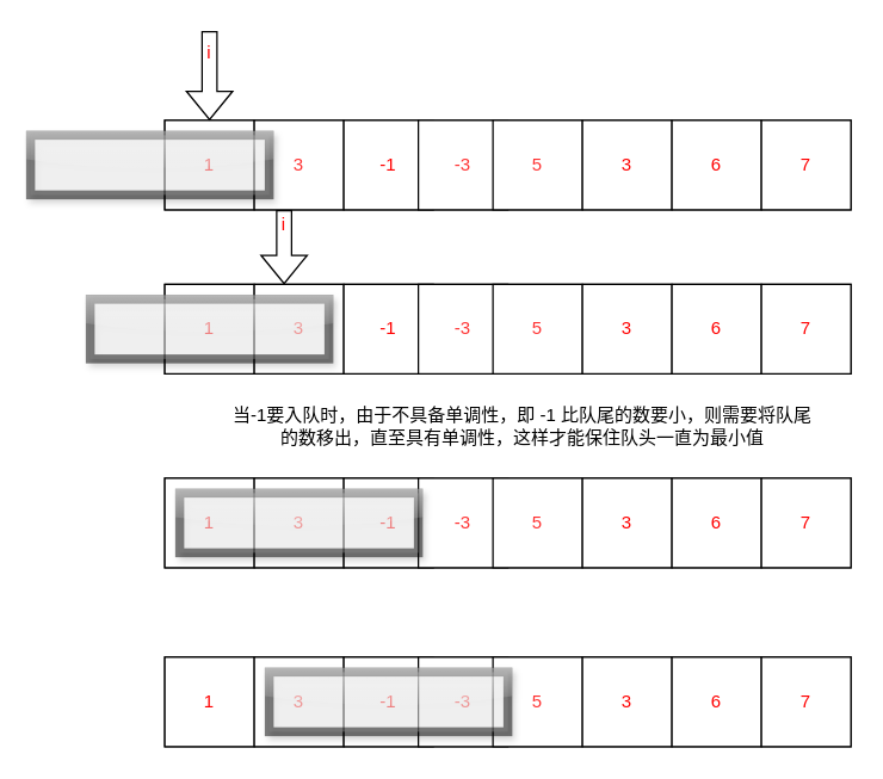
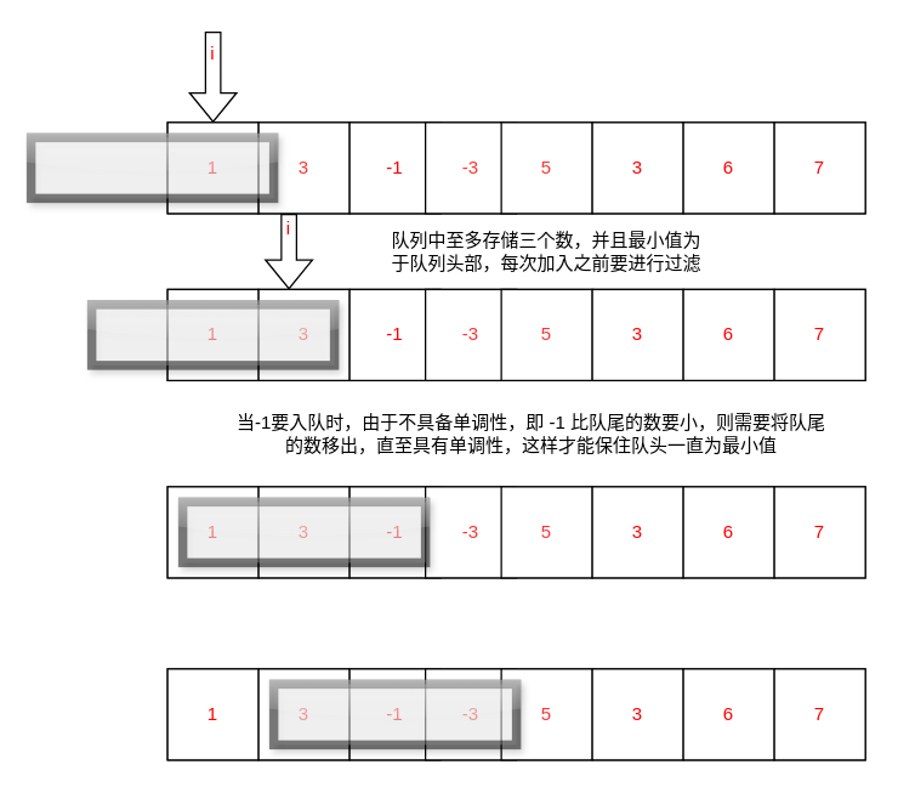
  <mxCell id="0" />
  <mxCell id="1" parent="0" />
  <mxCell id="2" value="" style="rounded=0;whiteSpace=wrap;html=1;" vertex="1" parent="1"><mxGeometry x="110" y="80" width="460" height="60" as="geometry" /></mxCell>
  <mxCell id="3" value="&lt;font color=&quot;#ff0000&quot;&gt;1&lt;/font&gt;" style="rounded=0;whiteSpace=wrap;html=1;" vertex="1" parent="1"><mxGeometry x="110" y="80" width="60" height="60" as="geometry" /></mxCell>
  <mxCell id="4" value="&lt;font color=&quot;#ff3333&quot;&gt;3&lt;/font&gt;" style="rounded=0;whiteSpace=wrap;html=1;strokeColor=#000000;" vertex="1" parent="1"><mxGeometry x="170" y="80" width="60" height="60" as="geometry" /></mxCell>
  <mxCell id="5" value="&lt;font color=&quot;#ff0000&quot;&gt;-1&lt;/font&gt;" style="rounded=0;whiteSpace=wrap;html=1;" vertex="1" parent="1"><mxGeometry x="230" y="80" width="60" height="60" as="geometry" /></mxCell>
  <mxCell id="6" value="&lt;font color=&quot;#ff3333&quot;&gt;-3&lt;/font&gt;" style="rounded=0;whiteSpace=wrap;html=1;" vertex="1" parent="1"><mxGeometry x="280" y="80" width="60" height="60" as="geometry" /></mxCell>
  <mxCell id="7" value="&lt;font color=&quot;#ff3333&quot;&gt;5&lt;/font&gt;" style="rounded=0;whiteSpace=wrap;html=1;" vertex="1" parent="1"><mxGeometry x="330" y="80" width="60" height="60" as="geometry" /></mxCell>
  <mxCell id="8" value="&lt;font color=&quot;#ff0000&quot;&gt;3&lt;/font&gt;" style="rounded=0;whiteSpace=wrap;html=1;" vertex="1" parent="1"><mxGeometry x="390" y="80" width="60" height="60" as="geometry" /></mxCell>
  <mxCell id="9" value="&lt;font color=&quot;#ff0000&quot;&gt;6&lt;/font&gt;" style="rounded=0;whiteSpace=wrap;html=1;" vertex="1" parent="1"><mxGeometry x="450" y="80" width="60" height="60" as="geometry" /></mxCell>
  <mxCell id="10" value="&lt;font color=&quot;#ff0000&quot;&gt;7&lt;/font&gt;" style="rounded=0;whiteSpace=wrap;html=1;" vertex="1" parent="1"><mxGeometry x="510" y="80" width="60" height="60" as="geometry" /></mxCell>
  <mxCell id="11" value="" style="rounded=0;whiteSpace=wrap;html=1;shadow=1;glass=1;sketch=0;strokeWidth=6;opacity=50;" vertex="1" parent="1"><mxGeometry x="20" y="90" width="160" height="40" as="geometry" /></mxCell>
  <mxCell id="12" value="" style="rounded=0;whiteSpace=wrap;html=1;" vertex="1" parent="1"><mxGeometry x="110" y="190" width="460" height="60" as="geometry" /></mxCell>
  <mxCell id="13" value="&lt;font color=&quot;#ff0000&quot;&gt;1&lt;/font&gt;" style="rounded=0;whiteSpace=wrap;html=1;" vertex="1" parent="1"><mxGeometry x="110" y="190" width="60" height="60" as="geometry" /></mxCell>
  <mxCell id="14" value="&lt;font color=&quot;#ff3333&quot;&gt;3&lt;/font&gt;" style="rounded=0;whiteSpace=wrap;html=1;strokeColor=#000000;" vertex="1" parent="1"><mxGeometry x="170" y="190" width="60" height="60" as="geometry" /></mxCell>
  <mxCell id="15" value="&lt;font color=&quot;#ff0000&quot;&gt;-1&lt;/font&gt;" style="rounded=0;whiteSpace=wrap;html=1;" vertex="1" parent="1"><mxGeometry x="230" y="190" width="60" height="60" as="geometry" /></mxCell>
  <mxCell id="16" value="&lt;font color=&quot;#ff3333&quot;&gt;-3&lt;/font&gt;" style="rounded=0;whiteSpace=wrap;html=1;" vertex="1" parent="1"><mxGeometry x="280" y="190" width="60" height="60" as="geometry" /></mxCell>
  <mxCell id="17" value="&lt;font color=&quot;#ff3333&quot;&gt;5&lt;/font&gt;" style="rounded=0;whiteSpace=wrap;html=1;" vertex="1" parent="1"><mxGeometry x="330" y="190" width="60" height="60" as="geometry" /></mxCell>
  <mxCell id="18" value="&lt;font color=&quot;#ff0000&quot;&gt;3&lt;/font&gt;" style="rounded=0;whiteSpace=wrap;html=1;" vertex="1" parent="1"><mxGeometry x="390" y="190" width="60" height="60" as="geometry" /></mxCell>
  <mxCell id="19" value="&lt;font color=&quot;#ff0000&quot;&gt;6&lt;/font&gt;" style="rounded=0;whiteSpace=wrap;html=1;" vertex="1" parent="1"><mxGeometry x="450" y="190" width="60" height="60" as="geometry" /></mxCell>
  <mxCell id="20" value="&lt;font color=&quot;#ff0000&quot;&gt;7&lt;/font&gt;" style="rounded=0;whiteSpace=wrap;html=1;" vertex="1" parent="1"><mxGeometry x="510" y="190" width="60" height="60" as="geometry" /></mxCell>
  <mxCell id="21" value="" style="rounded=0;whiteSpace=wrap;html=1;" vertex="1" parent="1"><mxGeometry x="110" y="320" width="460" height="60" as="geometry" /></mxCell>
  <mxCell id="22" value="&lt;font color=&quot;#ff0000&quot;&gt;1&lt;/font&gt;" style="rounded=0;whiteSpace=wrap;html=1;" vertex="1" parent="1"><mxGeometry x="110" y="320" width="60" height="60" as="geometry" /></mxCell>
  <mxCell id="23" value="&lt;font color=&quot;#ff3333&quot;&gt;3&lt;/font&gt;" style="rounded=0;whiteSpace=wrap;html=1;strokeColor=#000000;" vertex="1" parent="1"><mxGeometry x="170" y="320" width="60" height="60" as="geometry" /></mxCell>
  <mxCell id="24" value="&lt;font color=&quot;#ff0000&quot;&gt;-1&lt;/font&gt;" style="rounded=0;whiteSpace=wrap;html=1;" vertex="1" parent="1"><mxGeometry x="230" y="320" width="60" height="60" as="geometry" /></mxCell>
  <mxCell id="25" value="&lt;font color=&quot;#ff3333&quot;&gt;-3&lt;/font&gt;" style="rounded=0;whiteSpace=wrap;html=1;" vertex="1" parent="1"><mxGeometry x="280" y="320" width="60" height="60" as="geometry" /></mxCell>
  <mxCell id="26" value="&lt;font color=&quot;#ff3333&quot;&gt;5&lt;/font&gt;" style="rounded=0;whiteSpace=wrap;html=1;" vertex="1" parent="1"><mxGeometry x="330" y="320" width="60" height="60" as="geometry" /></mxCell>
  <mxCell id="27" value="&lt;font color=&quot;#ff0000&quot;&gt;3&lt;/font&gt;" style="rounded=0;whiteSpace=wrap;html=1;" vertex="1" parent="1"><mxGeometry x="390" y="320" width="60" height="60" as="geometry" /></mxCell>
  <mxCell id="28" value="&lt;font color=&quot;#ff0000&quot;&gt;6&lt;/font&gt;" style="rounded=0;whiteSpace=wrap;html=1;" vertex="1" parent="1"><mxGeometry x="450" y="320" width="60" height="60" as="geometry" /></mxCell>
  <mxCell id="29" value="&lt;font color=&quot;#ff0000&quot;&gt;7&lt;/font&gt;" style="rounded=0;whiteSpace=wrap;html=1;" vertex="1" parent="1"><mxGeometry x="510" y="320" width="60" height="60" as="geometry" /></mxCell>
  <mxCell id="30" value="" style="rounded=0;whiteSpace=wrap;html=1;" vertex="1" parent="1"><mxGeometry x="110" y="440" width="460" height="60" as="geometry" /></mxCell>
  <mxCell id="31" value="&lt;font color=&quot;#ff0000&quot;&gt;1&lt;/font&gt;" style="rounded=0;whiteSpace=wrap;html=1;" vertex="1" parent="1"><mxGeometry x="110" y="440" width="60" height="60" as="geometry" /></mxCell>
  <mxCell id="32" value="&lt;font color=&quot;#ff3333&quot;&gt;3&lt;/font&gt;" style="rounded=0;whiteSpace=wrap;html=1;strokeColor=#000000;" vertex="1" parent="1"><mxGeometry x="170" y="440" width="60" height="60" as="geometry" /></mxCell>
  <mxCell id="33" value="&lt;font color=&quot;#ff0000&quot;&gt;-1&lt;/font&gt;" style="rounded=0;whiteSpace=wrap;html=1;" vertex="1" parent="1"><mxGeometry x="230" y="440" width="60" height="60" as="geometry" /></mxCell>
  <mxCell id="34" value="&lt;font color=&quot;#ff3333&quot;&gt;-3&lt;/font&gt;" style="rounded=0;whiteSpace=wrap;html=1;" vertex="1" parent="1"><mxGeometry x="280" y="440" width="60" height="60" as="geometry" /></mxCell>
  <mxCell id="35" value="&lt;font color=&quot;#ff3333&quot;&gt;5&lt;/font&gt;" style="rounded=0;whiteSpace=wrap;html=1;" vertex="1" parent="1"><mxGeometry x="330" y="440" width="60" height="60" as="geometry" /></mxCell>
  <mxCell id="36" value="&lt;font color=&quot;#ff0000&quot;&gt;3&lt;/font&gt;" style="rounded=0;whiteSpace=wrap;html=1;" vertex="1" parent="1"><mxGeometry x="390" y="440" width="60" height="60" as="geometry" /></mxCell>
  <mxCell id="37" value="&lt;font color=&quot;#ff0000&quot;&gt;6&lt;/font&gt;" style="rounded=0;whiteSpace=wrap;html=1;" vertex="1" parent="1"><mxGeometry x="450" y="440" width="60" height="60" as="geometry" /></mxCell>
  <mxCell id="38" value="&lt;font color=&quot;#ff0000&quot;&gt;7&lt;/font&gt;" style="rounded=0;whiteSpace=wrap;html=1;" vertex="1" parent="1"><mxGeometry x="510" y="440" width="60" height="60" as="geometry" /></mxCell>
  <mxCell id="39" value="" style="rounded=0;whiteSpace=wrap;html=1;shadow=1;glass=1;sketch=0;strokeWidth=6;opacity=50;" vertex="1" parent="1"><mxGeometry x="60" y="200" width="160" height="40" as="geometry" /></mxCell>
  <mxCell id="40" value="" style="rounded=0;whiteSpace=wrap;html=1;shadow=1;glass=1;sketch=0;strokeWidth=6;opacity=50;" vertex="1" parent="1"><mxGeometry x="120" y="330" width="160" height="40" as="geometry" /></mxCell>
  <mxCell id="41" value="" style="rounded=0;whiteSpace=wrap;html=1;shadow=1;glass=1;sketch=0;strokeWidth=6;opacity=50;" vertex="1" parent="1"><mxGeometry x="180" y="450" width="160" height="40" as="geometry" /></mxCell>
  <mxCell id="42" value="" style="shape=flexArrow;endArrow=classic;html=1;rounded=0;fontColor=#FF0000;entryX=0.5;entryY=0;entryDx=0;entryDy=0;" edge="1" parent="1" target="3"><mxGeometry width="50" height="50" relative="1" as="geometry"><mxPoint x="140" y="20" as="sourcePoint" /><mxPoint x="150" y="-30" as="targetPoint" /></mxGeometry></mxCell>
  <mxCell id="43" value="i" style="text;html=1;strokeColor=none;fillColor=none;align=center;verticalAlign=middle;whiteSpace=wrap;rounded=0;shadow=1;glass=1;sketch=0;fontColor=#FF0000;opacity=50;" vertex="1" parent="1"><mxGeometry x="110" y="20" width="60" height="30" as="geometry" /></mxCell>
  <mxCell id="44" value="" style="shape=flexArrow;endArrow=classic;html=1;rounded=0;fontColor=#FF0000;entryX=0.5;entryY=0;entryDx=0;entryDy=0;exitX=0.5;exitY=0;exitDx=0;exitDy=0;" edge="1" parent="1" source="45"><mxGeometry width="50" height="50" relative="1" as="geometry"><mxPoint x="190" y="130" as="sourcePoint" /><mxPoint x="190" y="190" as="targetPoint" /></mxGeometry></mxCell>
  <mxCell id="45" value="i" style="text;html=1;strokeColor=none;fillColor=none;align=center;verticalAlign=middle;whiteSpace=wrap;rounded=0;shadow=1;glass=1;sketch=0;fontColor=#FF0000;opacity=50;" vertex="1" parent="1"><mxGeometry x="160" y="140" width="60" height="20" as="geometry" /></mxCell>
+ <mxCell id="46" value="队列中至多存储三个数，并且最小值为于队列头部，每次加入之前要进行过滤" style="text;html=1;strokeColor=none;fillColor=none;align=center;verticalAlign=middle;whiteSpace=wrap;rounded=0;shadow=1;glass=1;sketch=0;fontColor=#000000;opacity=50;" vertex="1" parent="1"><mxGeometry x="255" y="150" width="210" height="30" as="geometry" /></mxCell>
  <mxCell id="47" value="当-1要入队时，由于不具备单调性，即 -1 比队尾的数要小，则需要将队尾的数移出，直至具有单调性，这样才能保住队头一直为最小值" style="text;html=1;strokeColor=none;fillColor=none;align=center;verticalAlign=middle;whiteSpace=wrap;rounded=0;shadow=1;glass=1;sketch=0;fontColor=#000000;opacity=50;" vertex="1" parent="1"><mxGeometry x="150" y="270" width="400" height="30" as="geometry" /></mxCell>
